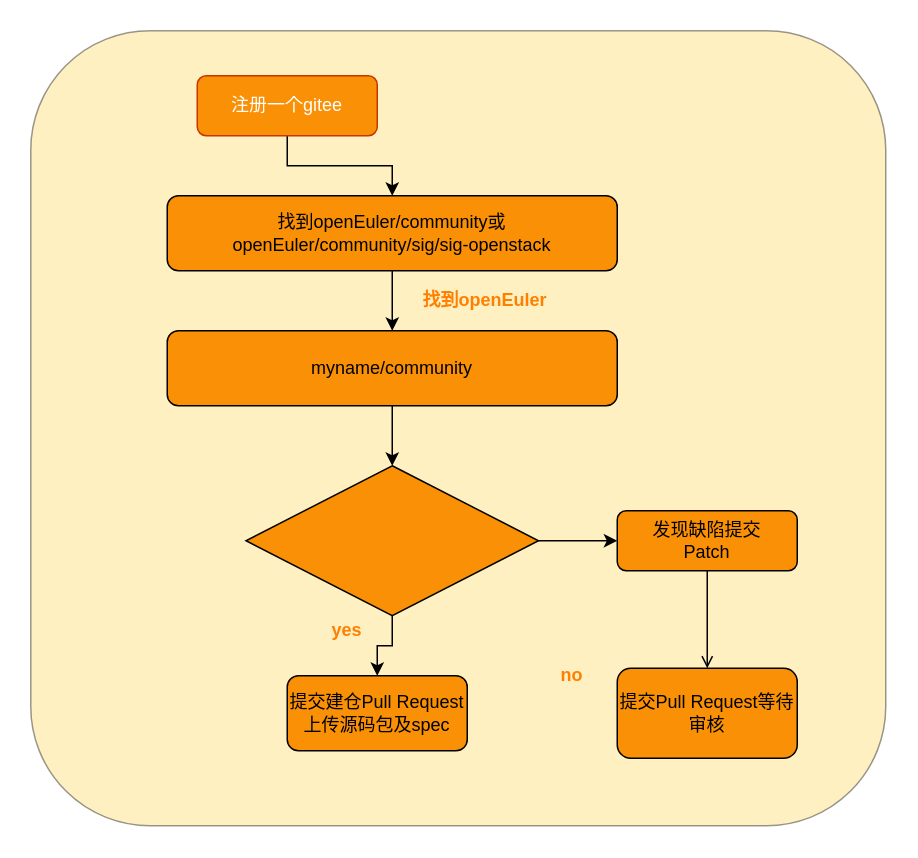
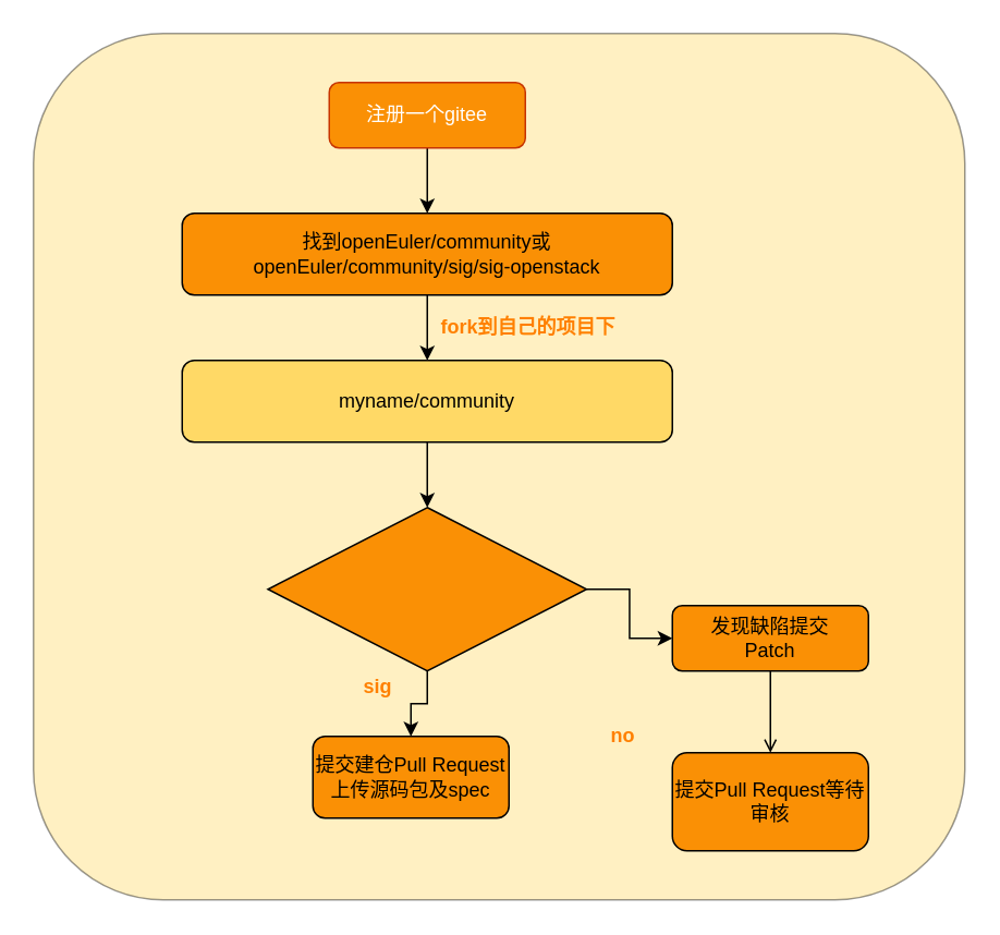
  <mxCell id="0" />
  <mxCell id="1" parent="0" />
  <mxCell id="2" value="" style="rounded=1;whiteSpace=wrap;html=1;opacity=40;fillColor=#FFD966;" vertex="1" parent="1"><mxGeometry x="20" y="20" width="570" height="530" as="geometry" /></mxCell>
  <mxCell id="3" style="edgeStyle=orthogonalEdgeStyle;rounded=0;orthogonalLoop=1;jettySize=auto;html=1;entryX=0.5;entryY=0;entryDx=0;entryDy=0;" parent="1" source="4" target="6" edge="1"><mxGeometry relative="1" as="geometry" /></mxCell>
- <mxCell id="4" value="注册一个gitee" style="rounded=1;whiteSpace=wrap;html=1;fontSize=12;glass=0;strokeWidth=1;shadow=0;strokeColor=#C73500;fontColor=#ffffff;fillColor=#FA9005;" parent="1" vertex="1"><mxGeometry x="131" y="50" width="120" height="40" as="geometry" /></mxCell>
+ <mxCell id="4" value="注册一个gitee" style="rounded=1;whiteSpace=wrap;html=1;fontSize=12;glass=0;strokeWidth=1;shadow=0;strokeColor=#C73500;fontColor=#ffffff;fillColor=#FA9005;" parent="1" vertex="1"><mxGeometry x="201" y="50" width="120" height="40" as="geometry" /></mxCell>
  <mxCell id="5" style="edgeStyle=orthogonalEdgeStyle;rounded=0;orthogonalLoop=1;jettySize=auto;html=1;entryX=0.5;entryY=0;entryDx=0;entryDy=0;" parent="1" source="6" target="8" edge="1"><mxGeometry relative="1" as="geometry" /></mxCell>
  <mxCell id="6" value="找到openEuler/community或&lt;br&gt;openEuler/community/sig/sig-openstack" style="rounded=1;whiteSpace=wrap;html=1;fillColor=#FA9005;" parent="1" vertex="1"><mxGeometry x="111" y="130" width="300" height="50" as="geometry" /></mxCell>
  <mxCell id="7" style="edgeStyle=orthogonalEdgeStyle;rounded=0;orthogonalLoop=1;jettySize=auto;html=1;" parent="1" source="8" target="12" edge="1"><mxGeometry relative="1" as="geometry" /></mxCell>
- <mxCell id="8" value="myname/community" style="rounded=1;whiteSpace=wrap;html=1;fillColor=#FA9005;" parent="1" vertex="1"><mxGeometry x="111" y="220" width="300" height="50" as="geometry" /></mxCell>
- <mxCell id="9" value="&lt;b&gt;&lt;font color=&quot;#ff8000&quot;&gt;找到openEuler&lt;/font&gt;&lt;/b&gt;" style="text;html=1;strokeColor=none;fillColor=none;align=center;verticalAlign=middle;whiteSpace=wrap;rounded=0;" parent="1" vertex="1"><mxGeometry x="265" y="190" width="116" height="20" as="geometry" /></mxCell>
+ <mxCell id="8" value="myname/community" style="rounded=1;whiteSpace=wrap;html=1;fillColor=#ffd966;" parent="1" vertex="1"><mxGeometry x="111" y="220" width="300" height="50" as="geometry" /></mxCell>
+ <mxCell id="9" value="&lt;b&gt;&lt;font color=&quot;#ff8000&quot;&gt;fork到自己的项目下&lt;/font&gt;&lt;/b&gt;" style="text;html=1;strokeColor=none;fillColor=none;align=center;verticalAlign=middle;whiteSpace=wrap;rounded=0;" parent="1" vertex="1"><mxGeometry x="265" y="190" width="116" height="20" as="geometry" /></mxCell>
  <mxCell id="10" style="edgeStyle=orthogonalEdgeStyle;rounded=0;orthogonalLoop=1;jettySize=auto;html=1;entryX=0.5;entryY=0;entryDx=0;entryDy=0;" parent="1" source="12" target="13" edge="1"><mxGeometry relative="1" as="geometry" /></mxCell>
  <mxCell id="11" style="edgeStyle=orthogonalEdgeStyle;rounded=0;orthogonalLoop=1;jettySize=auto;html=1;" parent="1" source="12" target="16" edge="1"><mxGeometry relative="1" as="geometry" /></mxCell>
  <mxCell id="12" value="" style="rhombus;whiteSpace=wrap;html=1;fillColor=#FA9005;" parent="1" vertex="1"><mxGeometry x="163.5" y="310" width="195" height="100" as="geometry" /></mxCell>
  <mxCell id="13" value="提交建仓Pull Request&lt;br&gt;上传源码包及spec" style="rounded=1;whiteSpace=wrap;html=1;fillColor=#FA9005;" parent="1" vertex="1"><mxGeometry x="191" y="450" width="120" height="50" as="geometry" /></mxCell>
- <mxCell id="14" value="&lt;b&gt;&lt;font color=&quot;#ff8000&quot;&gt;yes&lt;/font&gt;&lt;/b&gt;" style="text;html=1;strokeColor=none;fillColor=none;align=center;verticalAlign=middle;whiteSpace=wrap;rounded=0;" parent="1" vertex="1"><mxGeometry x="211" y="410" width="40" height="20" as="geometry" /></mxCell>
+ <mxCell id="14" value="&lt;b&gt;&lt;font color=&quot;#ff8000&quot;&gt;sig&lt;/font&gt;&lt;/b&gt;" style="text;html=1;strokeColor=none;fillColor=none;align=center;verticalAlign=middle;whiteSpace=wrap;rounded=0;" parent="1" vertex="1"><mxGeometry x="211" y="410" width="40" height="20" as="geometry" /></mxCell>
  <mxCell id="15" style="edgeStyle=orthogonalEdgeStyle;rounded=0;orthogonalLoop=1;jettySize=auto;html=1;entryX=0.5;entryY=0;entryDx=0;entryDy=0;endArrow=open;" parent="1" source="16" target="18" edge="1"><mxGeometry relative="1" as="geometry" /></mxCell>
- <mxCell id="16" value="发现缺陷提交&lt;br&gt;Patch" style="rounded=1;whiteSpace=wrap;html=1;fillColor=#FA9005;" parent="1" vertex="1"><mxGeometry x="411" y="340" width="120" height="40" as="geometry" /></mxCell>
+ <mxCell id="16" value="发现缺陷提交&lt;br&gt;Patch" style="rounded=1;whiteSpace=wrap;html=1;fillColor=#FA9005;" parent="1" vertex="1"><mxGeometry x="411" y="370" width="120" height="40" as="geometry" /></mxCell>
  <mxCell id="17" value="&lt;b&gt;&lt;font color=&quot;#ff8000&quot;&gt;no&lt;/font&gt;&lt;/b&gt;" style="text;html=1;strokeColor=none;fillColor=none;align=center;verticalAlign=middle;whiteSpace=wrap;rounded=0;" parent="1" vertex="1"><mxGeometry x="361" y="440" width="40" height="20" as="geometry" /></mxCell>
- <mxCell id="18" value="提交Pull Request等待审核" style="rounded=1;whiteSpace=wrap;html=1;fillColor=#FA9005;" parent="1" vertex="1"><mxGeometry x="411" y="445" width="120" height="60" as="geometry" /></mxCell>
+ <mxCell id="18" value="提交Pull Request等待审核" style="rounded=1;whiteSpace=wrap;html=1;fillColor=#FA9005;" parent="1" vertex="1"><mxGeometry x="411" y="460" width="120" height="60" as="geometry" /></mxCell>
